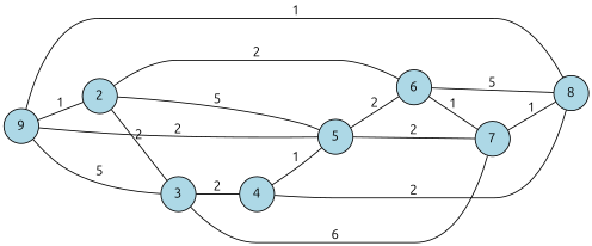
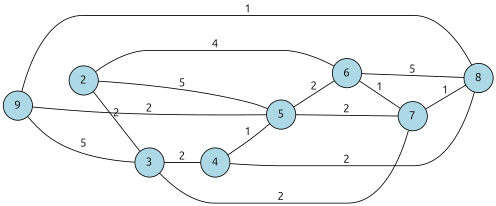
  graph {
    fontname=Ubuntu
    rankdir=LR
    node [fillcolor=lightblue fontname=Ubuntu shape=circle style=filled]
    edge [fontname=Ubuntu]
    n1 [label=9]
    2
    3
    5
    8
    6
    4
    7
-   n1 -- 2 [label=1]
    n1 -- 3 [label=5]
    n1 -- 5 [label=2]
    n1 -- 8 [label=1]
    2 -- 3 [label=2]
    2 -- 5 [label=5]
-   2 -- 6 [label=2]
+   2 -- 6 [label=4]
    3 -- 4 [label=2]
-   3 -- 7 [label=6]
+   3 -- 7 [label=2]
    5 -- 6 [label=2]
    5 -- 7 [label=2]
    6 -- 8 [label=5]
    6 -- 7 [label=1]
    4 -- 5 [label=1]
    4 -- 8 [label=2]
    7 -- 8 [label=1]
  }
